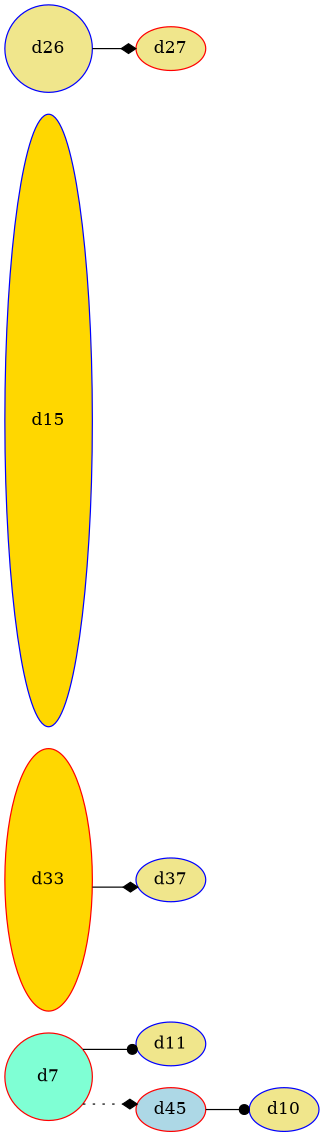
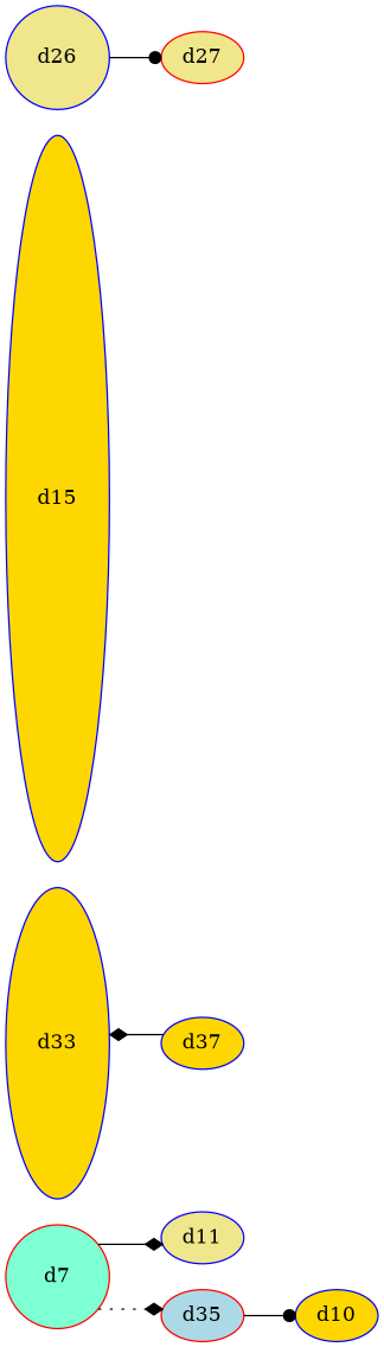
  digraph {
    rankdir=LR
    splines=ortho
    node [color=blue fillcolor=khaki style=filled]
    edge [arrowhead=dot style=solid]
    d7 [color=red fillcolor=aquamarine height=1 shape=ellipse width=1]
    d11
-   d35 [color=red fillcolor=lightblue label=d45]
-   d10
-   d33 [color=red fillcolor=gold height=3 shape=ellipse width=1]
-   d37
+   d35 [color=red fillcolor=lightblue]
+   d10 [fillcolor=gold]
+   d33 [fillcolor=gold height=3 shape=ellipse width=1]
+   d37 [fillcolor=gold]
    d15 [fillcolor=gold height=7 shape=ellipse width=1]
    d26 [height=1 shape=ellipse width=1]
    d27 [color=red]
-   d7 -> d11
+   d7 -> d11 [arrowhead=diamond]
    d7 -> d35 [arrowhead=diamond style=dotted]
    d35 -> d10
-   d33 -> d37 [arrowhead=diamond]
-   d26 -> d27 [arrowhead=diamond]
+   d37 -> d33 [arrowhead=diamond]
+   d26 -> d27
  }
